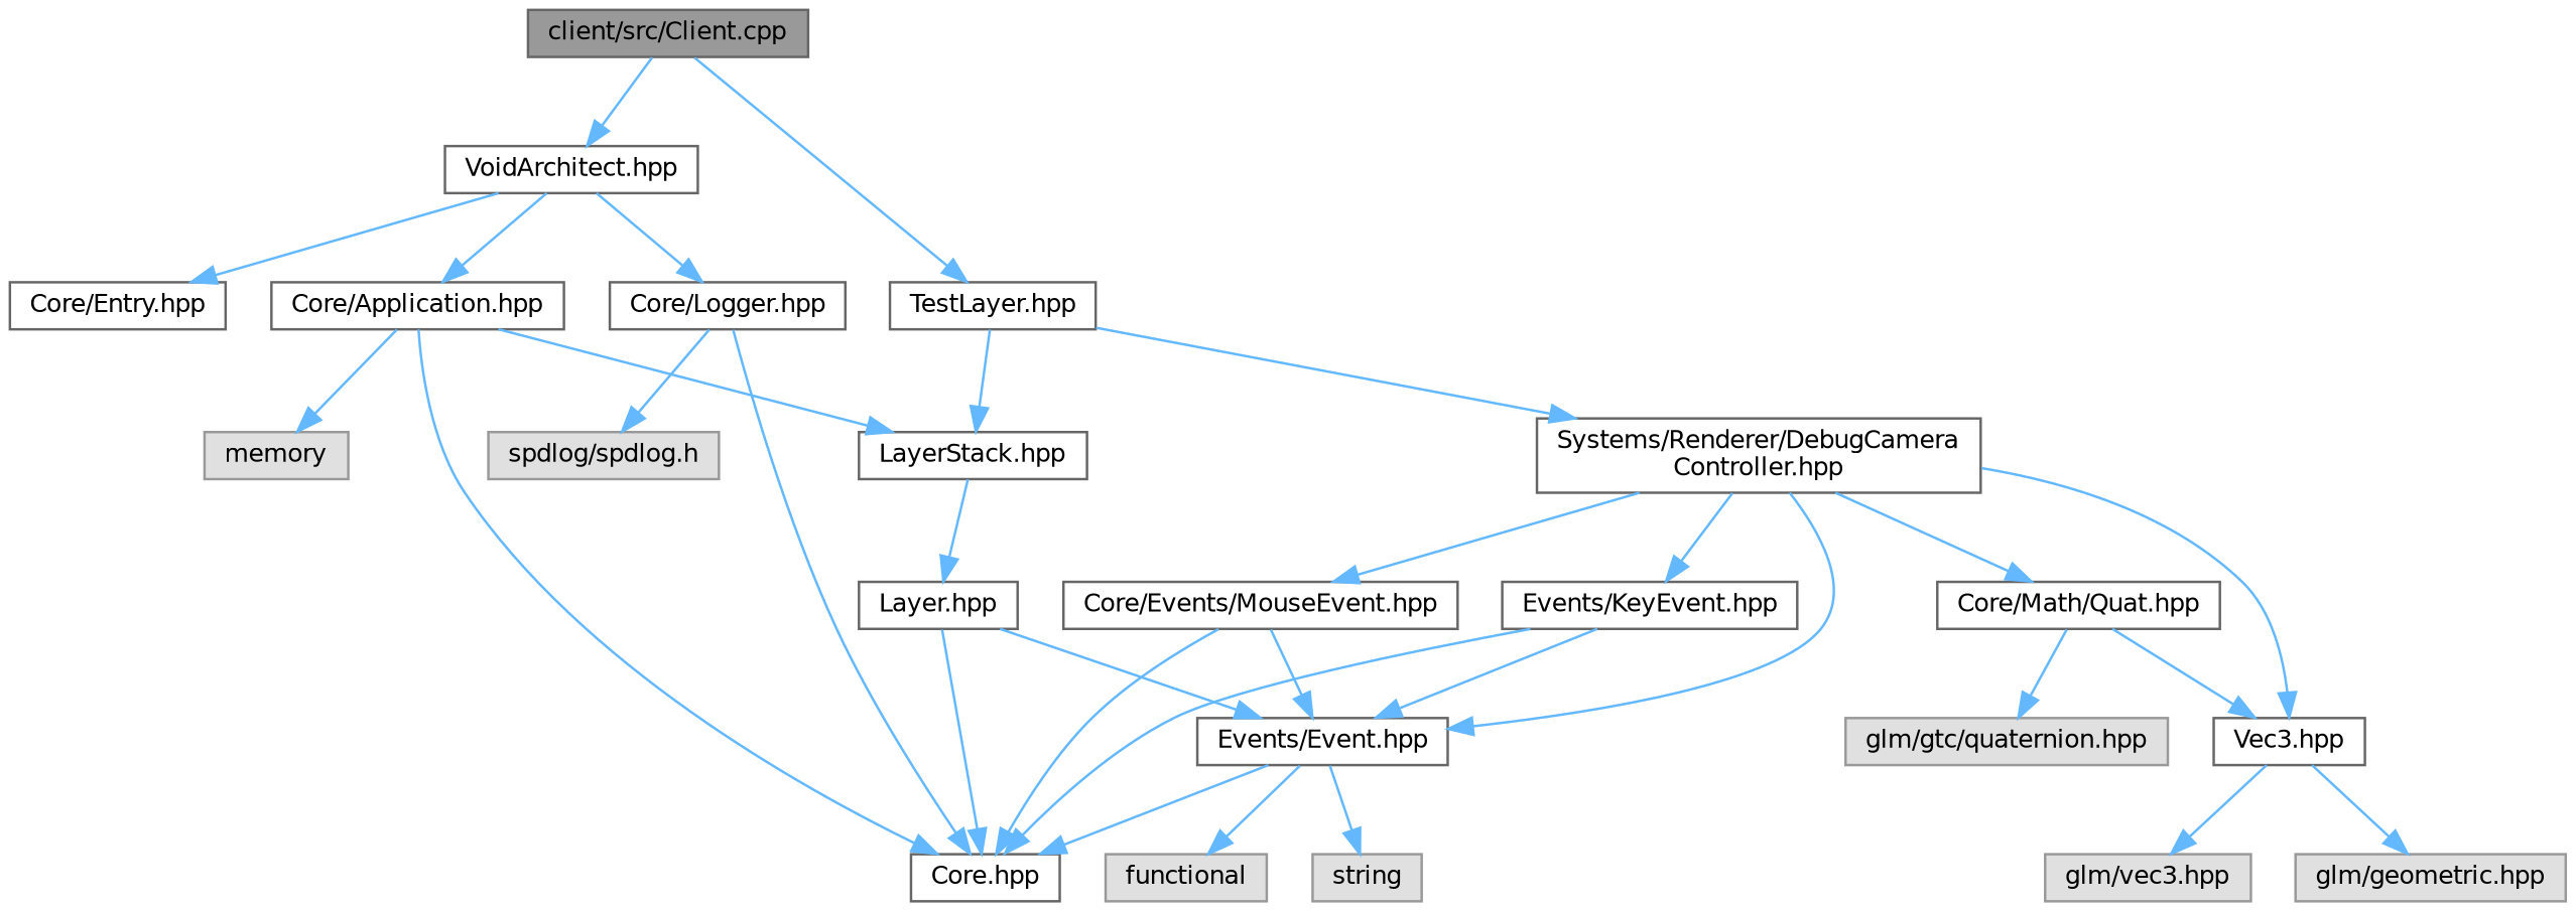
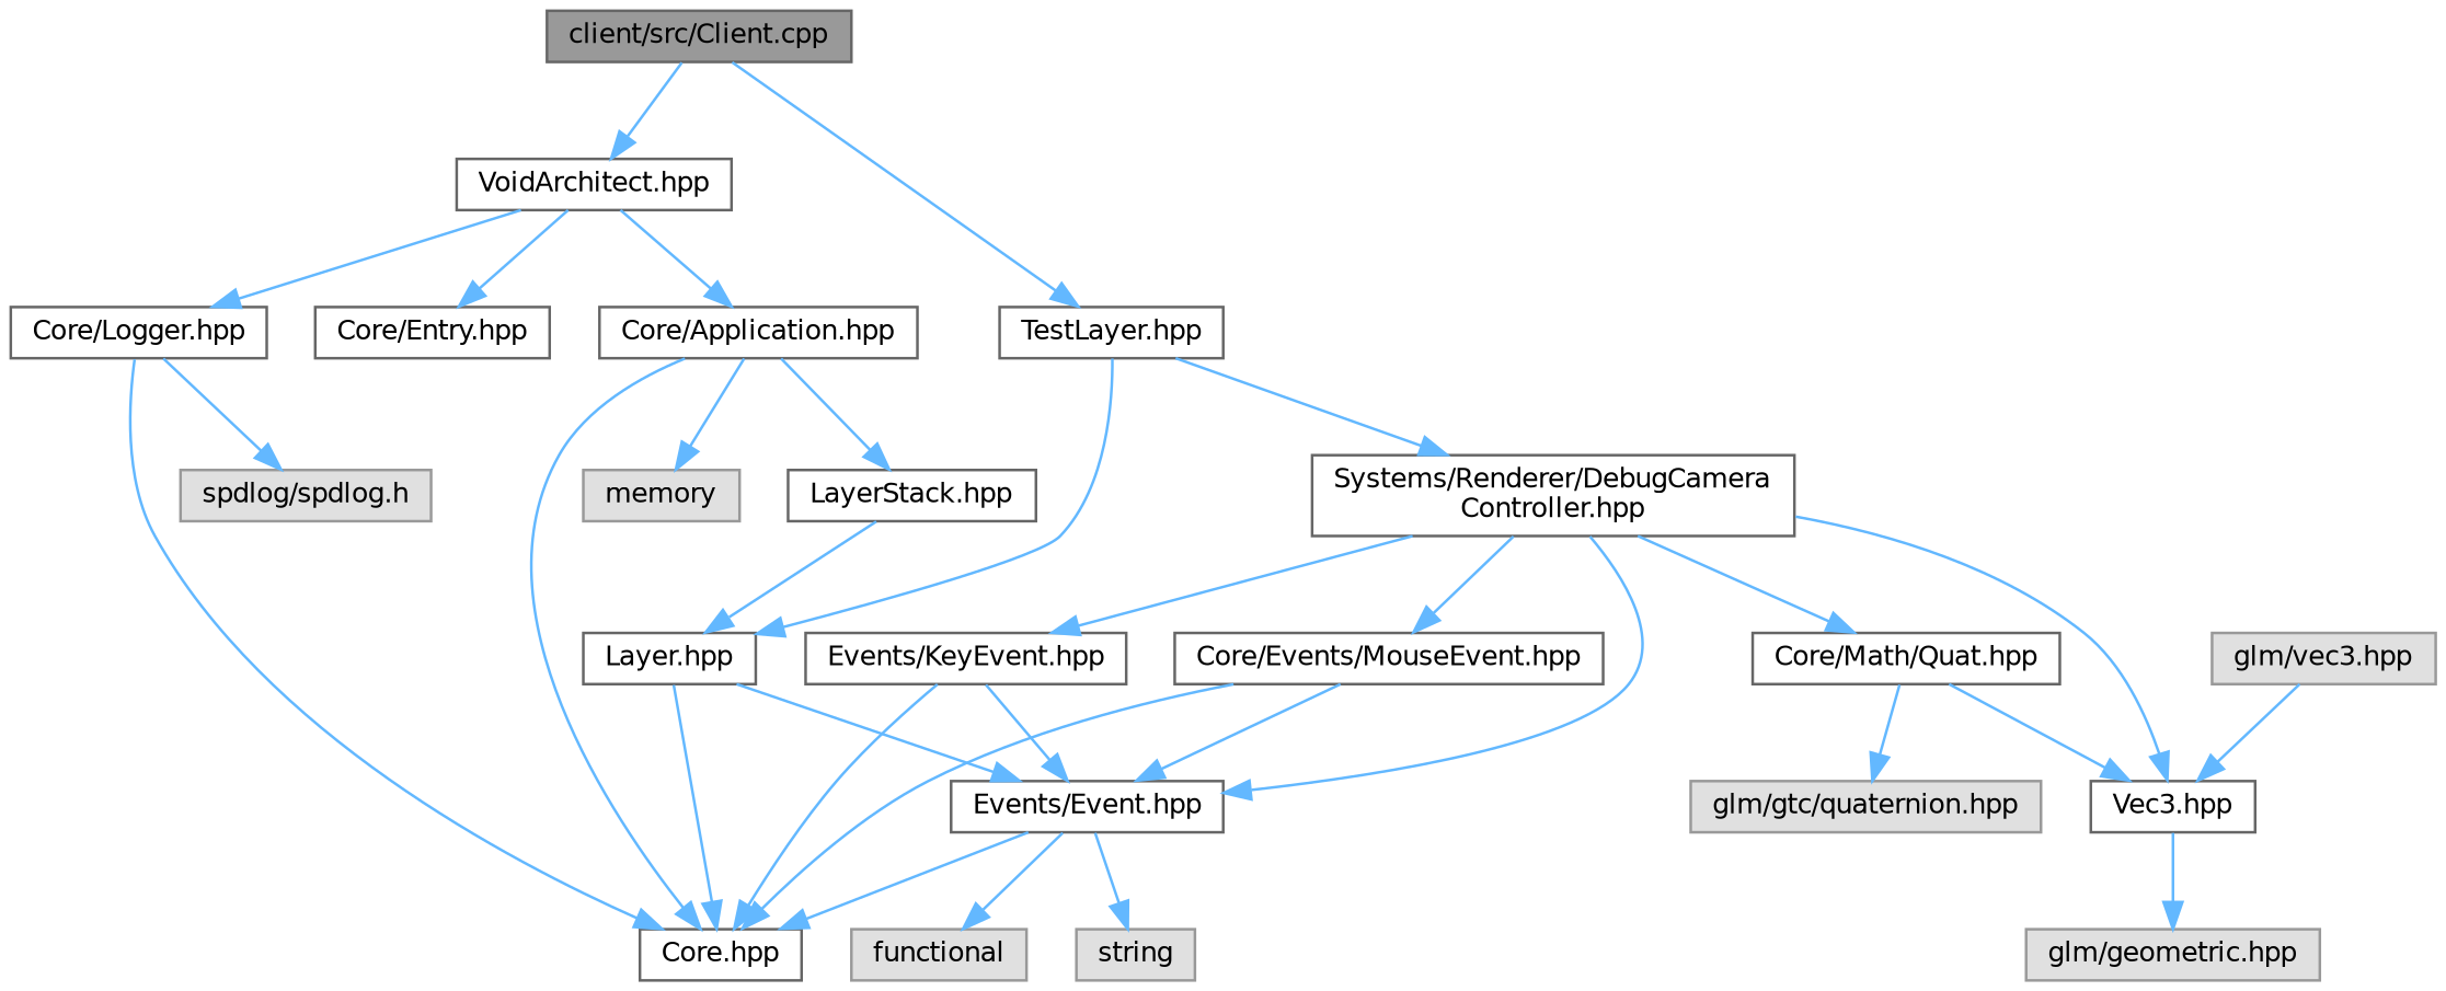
  digraph {
    node [color=grey40 fillcolor=white fontname=Helvetica fontsize=10 shape=box style=filled]
    edge [color=steelblue1 fontname=Helvetica fontsize=10 labelfontname=Helvetica labelfontsize=10 style=solid]
    n1 [color=gray40 fillcolor=grey60 fontcolor=black height=0.2 label="client/src/Client.cpp" width=0.4]
    n2 [height=0.2 label="VoidArchitect.hpp" width=0.4]
    n3 [height=0.2 label="TestLayer.hpp" width=0.4]
    n4 [height=0.2 label="Core/Application.hpp" width=0.4]
    n5 [height=0.2 label="Core/Logger.hpp" width=0.4]
    n6 [height=0.2 label="Core/Entry.hpp" width=0.4]
    n7 [height=0.2 label="Layer.hpp" width=0.4]
    n8 [height=0.2 label="Systems/Renderer/DebugCamera\lController.hpp" width=0.4]
    n9 [height=0.2 label="Core.hpp" width=0.4]
    n10 [height=0.2 label="LayerStack.hpp" width=0.4]
    n11 [color=grey60 fillcolor="#E0E0E0" height=0.2 label=memory width=0.4]
    n12 [color=grey60 fillcolor="#E0E0E0" height=0.2 label="spdlog/spdlog.h" width=0.4]
    n13 [height=0.2 label="Events/KeyEvent.hpp" width=0.4]
    n14 [height=0.2 label="Events/Event.hpp" width=0.4]
    n15 [color=grey60 fillcolor="#E0E0E0" height=0.2 label=functional width=0.4]
    n16 [color=grey60 fillcolor="#E0E0E0" height=0.2 label=string width=0.4]
    n17 [height=0.2 label="Core/Events/MouseEvent.hpp" width=0.4]
    n18 [height=0.2 label="Core/Math/Quat.hpp" width=0.4]
    n19 [height=0.2 label="Vec3.hpp" width=0.4]
    n20 [color=grey60 fillcolor="#E0E0E0" height=0.2 label="glm/gtc/quaternion.hpp" width=0.4]
    n21 [color=grey60 fillcolor="#E0E0E0" height=0.2 label="glm/geometric.hpp" width=0.4]
    n22 [color=grey60 fillcolor="#E0E0E0" height=0.2 label="glm/vec3.hpp" width=0.4]
    n1 -> n2
    n1 -> n3
    n2 -> n4
    n2 -> n5
    n2 -> n6
-   n3 -> n10
+   n3 -> n7
    n3 -> n8
    n4 -> n9
    n4 -> n10
    n4 -> n11
    n5 -> n9
    n5 -> n12
    n7 -> n9
    n7 -> n14
    n8 -> n13
    n8 -> n14
    n8 -> n17
    n8 -> n18
    n8 -> n19
    n10 -> n7
    n13 -> n9
    n13 -> n14
    n14 -> n9
    n14 -> n15
    n14 -> n16
    n17 -> n9
    n17 -> n14
    n18 -> n19
    n18 -> n20
    n19 -> n21
-   n19 -> n22
+   n22 -> n19
  }
